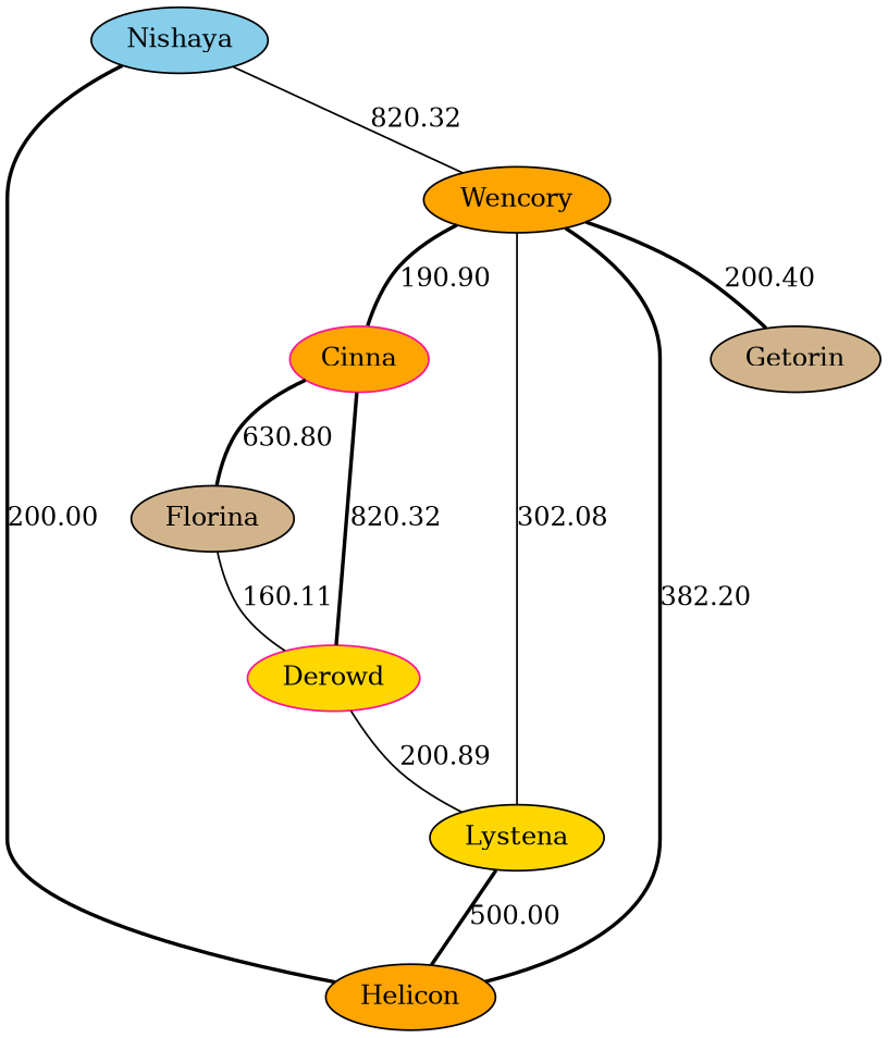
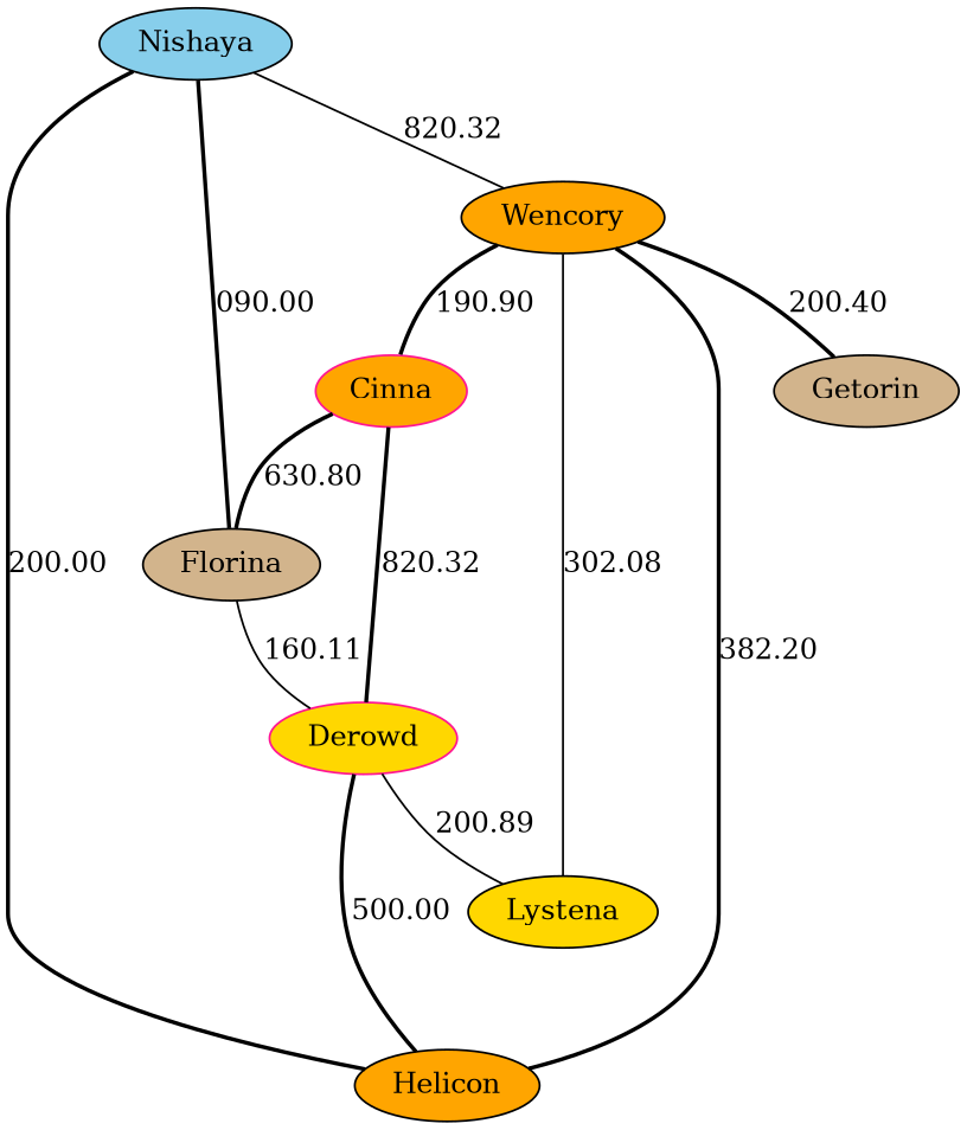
  graph {
    node [color=black fillcolor=orange style=filled]
    edge [style=bold]
    Nishaya [fillcolor=skyblue]
    Helicon
    Wencory
    Getorin [fillcolor=tan]
    Cinna [color=deeppink]
    Lystena [fillcolor=gold]
    Florina [fillcolor=tan]
    Derowd [color=deeppink fillcolor=gold]
    Nishaya -- Wencory [label=820.32 style=solid]
    Helicon -- Nishaya [label=200.00]
    Helicon -- Wencory [label=382.20]
    Wencory -- Getorin [label=200.40]
    Wencory -- Cinna [label=190.90]
    Wencory -- Lystena [label=302.08 style=solid]
    Cinna -- Florina [label=630.80]
-   Lystena -- Helicon [label=500.00]
+   Derowd -- Helicon [label=500.00]
+   Florina -- Nishaya [label=090.00]
    Florina -- Derowd [label=160.11 style=solid]
    Derowd -- Cinna [label=820.32]
    Derowd -- Lystena [label=200.89 style=solid]
  }
